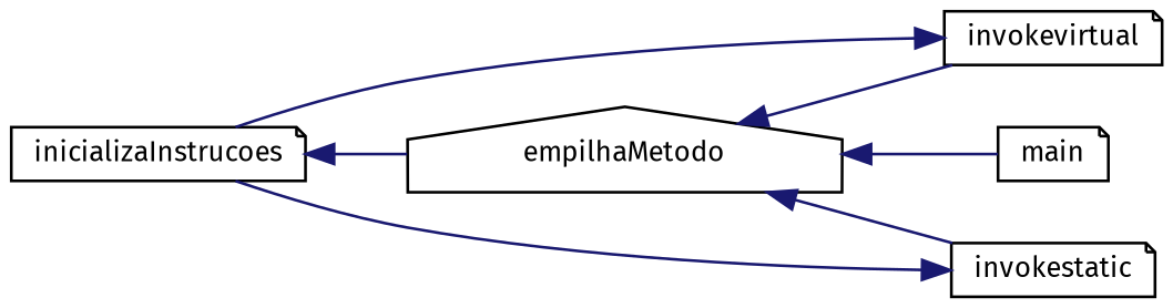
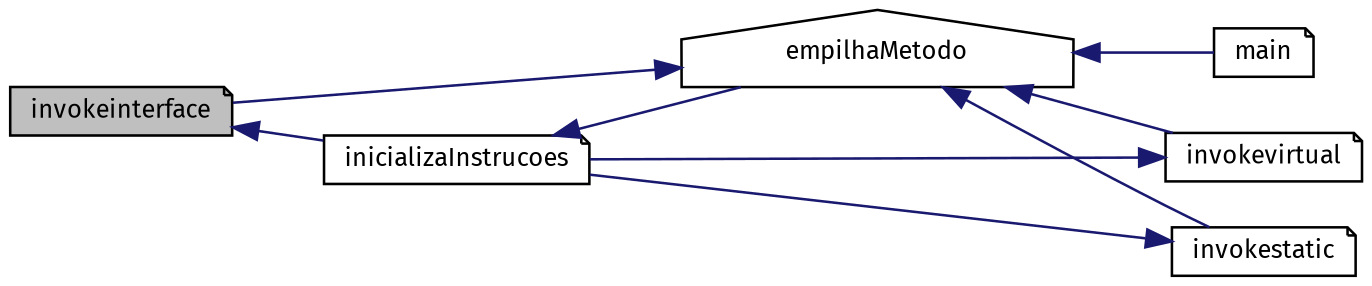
  digraph {
    fontname="Fira Sans"
    rankdir=LR
    node [color=black fillcolor=white fontname="Fira Sans" fontsize=10 shape=note style=filled]
    edge [color=midnightblue dir=back fontname="Fira Sans" fontsize=10 labelfontname=Helvetica labelfontsize=10 style=solid]
+   n1 [fillcolor=grey75 fontcolor=black height=0.2 label=invokeinterface width=0.4]
    n2 [height=0.2 label=inicializaInstrucoes width=0.4]
    n3 [height=0.2 label=empilhaMetodo shape=house width=0.4]
    n4 [height=0.2 label=invokevirtual width=0.4]
    n5 [height=0.2 label=invokestatic width=0.4]
    n6 [height=0.2 label=main width=0.4]
+   n1 -> n2
    n2 -> n3
+   n3 -> n1
    n3 -> n4
    n3 -> n5
    n3 -> n6
    n4 -> n2
    n5 -> n2
  }
